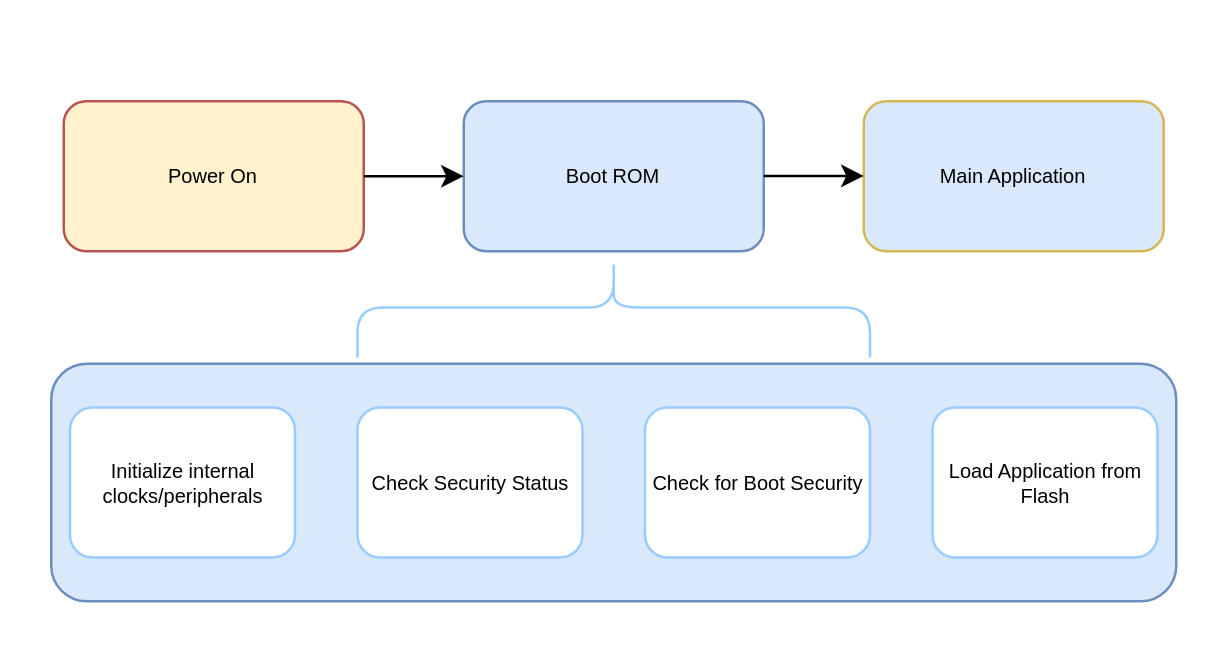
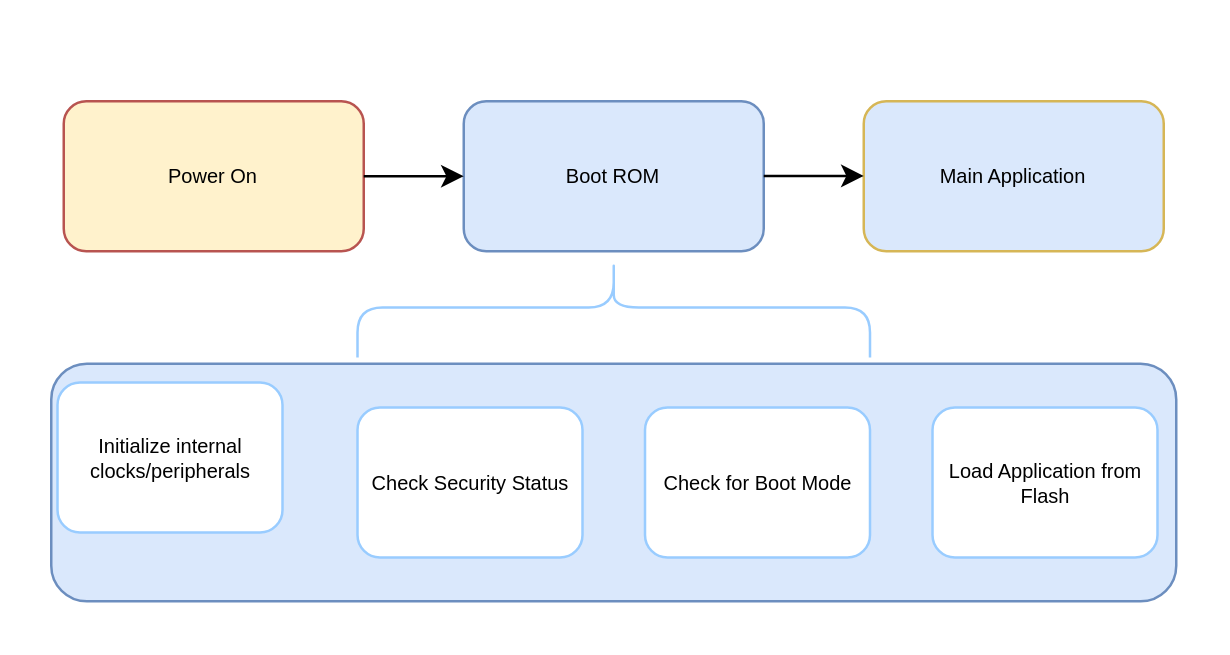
  <mxCell id="0" />
  <mxCell id="1" parent="0" />
  <mxCell id="2" value="Power On" style="rounded=1;whiteSpace=wrap;html=1;fontSize=8;strokeColor=#b85450;fillColor=#fff2cc;" vertex="1" parent="1"><mxGeometry x="25" y="40" width="120" height="60" as="geometry" /></mxCell>
  <mxCell id="3" value="Boot ROM" style="rounded=1;whiteSpace=wrap;html=1;fontSize=8;strokeColor=#6c8ebf;fillColor=#dae8fc;" vertex="1" parent="1"><mxGeometry x="185" y="40" width="120" height="60" as="geometry" /></mxCell>
  <mxCell id="4" value="" style="endArrow=classic;html=1;rounded=0;fontSize=8;exitX=1;exitY=0.5;exitDx=0;exitDy=0;entryX=0;entryY=0.5;entryDx=0;entryDy=0;" edge="1" parent="1" source="2" target="3"><mxGeometry width="50" height="50" relative="1" as="geometry"><mxPoint x="165" y="105" as="sourcePoint" /><mxPoint x="215" y="55" as="targetPoint" /></mxGeometry></mxCell>
  <mxCell id="5" value="Main Application" style="rounded=1;whiteSpace=wrap;html=1;fontSize=8;strokeColor=#d6b656;fillColor=#dae8fc;" vertex="1" parent="1"><mxGeometry x="345" y="40" width="120" height="60" as="geometry" /></mxCell>
  <mxCell id="6" value="" style="endArrow=classic;html=1;rounded=0;fontSize=8;exitX=1;exitY=0.5;exitDx=0;exitDy=0;entryX=0;entryY=0.5;entryDx=0;entryDy=0;" edge="1" parent="1"><mxGeometry width="50" height="50" relative="1" as="geometry"><mxPoint x="305" y="69.86" as="sourcePoint" /><mxPoint x="345" y="69.86" as="targetPoint" /></mxGeometry></mxCell>
  <mxCell id="7" value="" style="rounded=1;whiteSpace=wrap;html=1;fontSize=8;strokeColor=#6c8ebf;fillColor=#dae8fc;" vertex="1" parent="1"><mxGeometry x="20" y="145" width="450" height="95" as="geometry" /></mxCell>
- <mxCell id="8" value="Initialize internal clocks/peripherals" style="rounded=1;whiteSpace=wrap;html=1;fontSize=8;strokeColor=#99CCFF;" vertex="1" parent="1"><mxGeometry x="27.5" y="162.5" width="90" height="60" as="geometry" /></mxCell>
+ <mxCell id="8" value="Initialize internal clocks/peripherals" style="rounded=1;whiteSpace=wrap;html=1;fontSize=8;strokeColor=#99CCFF;" vertex="1" parent="1"><mxGeometry x="22.5" y="152.5" width="90" height="60" as="geometry" /></mxCell>
  <mxCell id="9" value="Check Security Status" style="rounded=1;whiteSpace=wrap;html=1;fontSize=8;strokeColor=#99CCFF;" vertex="1" parent="1"><mxGeometry x="142.5" y="162.5" width="90" height="60" as="geometry" /></mxCell>
  <mxCell id="10" value="Load Application from Flash" style="rounded=1;whiteSpace=wrap;html=1;fontSize=8;strokeColor=#99CCFF;" vertex="1" parent="1"><mxGeometry x="372.5" y="162.5" width="90" height="60" as="geometry" /></mxCell>
- <mxCell id="11" value="Check for Boot Security" style="rounded=1;whiteSpace=wrap;html=1;fontSize=8;strokeColor=#99CCFF;" vertex="1" parent="1"><mxGeometry x="257.5" y="162.5" width="90" height="60" as="geometry" /></mxCell>
+ <mxCell id="11" value="Check for Boot Mode" style="rounded=1;whiteSpace=wrap;html=1;fontSize=8;strokeColor=#99CCFF;" vertex="1" parent="1"><mxGeometry x="257.5" y="162.5" width="90" height="60" as="geometry" /></mxCell>
  <mxCell id="12" value="" style="shape=curlyBracket;whiteSpace=wrap;html=1;rounded=1;flipH=1;fontSize=8;strokeColor=#99CCFF;rotation=-90;" vertex="1" parent="1"><mxGeometry x="225" y="20" width="40" height="205" as="geometry" /></mxCell>
